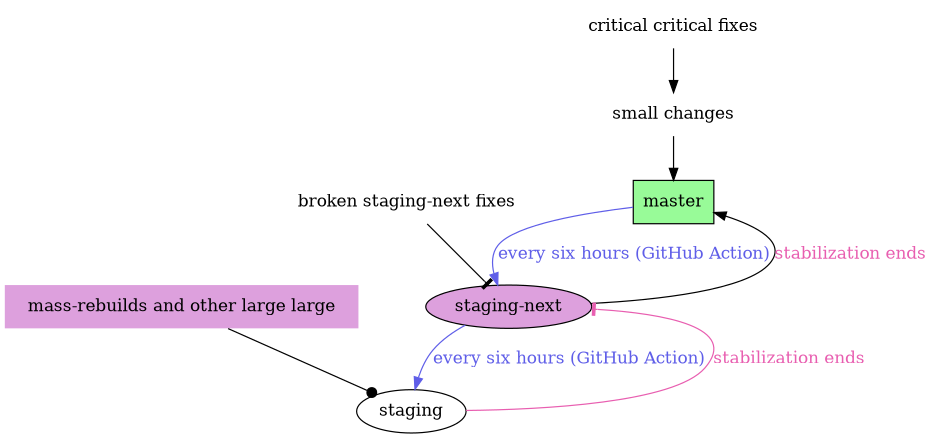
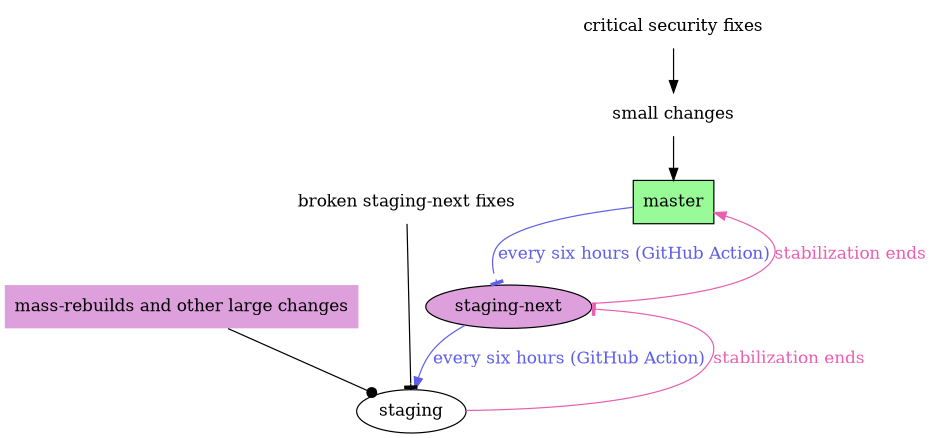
  digraph {
    node [fillcolor=white shape=none style=filled]
    edge [arrowhead=normal]
    master [fillcolor=palegreen shape=box]
    "small changes"
    "staging-next" [fillcolor=plum shape=ellipse]
-   "mass-rebuilds and other large changes" [fillcolor=plum label="mass-rebuilds and other large large"]
+   "mass-rebuilds and other large changes" [fillcolor=plum]
    staging [shape=ellipse]
-   "critical security fixes" [label="critical critical fixes"]
+   "critical security fixes"
    "broken staging-next fixes"
-   master -> "staging-next" [color="#5F5EE8" fontcolor="#5F5EE8" label="every six hours (GitHub Action)"]
+   master -> "staging-next" [arrowhead=tee color="#5F5EE8" fontcolor="#5F5EE8" label="every six hours (GitHub Action)"]
    "small changes" -> master
-   "staging-next" -> master [color=black fontcolor="#E85EB0" label="stabilization ends"]
+   "staging-next" -> master [color="#E85EB0" fontcolor="#E85EB0" label="stabilization ends"]
    "staging-next" -> staging [color="#5F5EE8" fontcolor="#5F5EE8" label="every six hours (GitHub Action)"]
    "mass-rebuilds and other large changes" -> staging [arrowhead=dot]
    staging -> "staging-next" [arrowhead=tee color="#E85EB0" fontcolor="#E85EB0" label="stabilization ends"]
    "critical security fixes" -> "small changes"
-   "broken staging-next fixes" -> "staging-next" [arrowhead=tee]
+   "broken staging-next fixes" -> staging [arrowhead=tee]
  }
